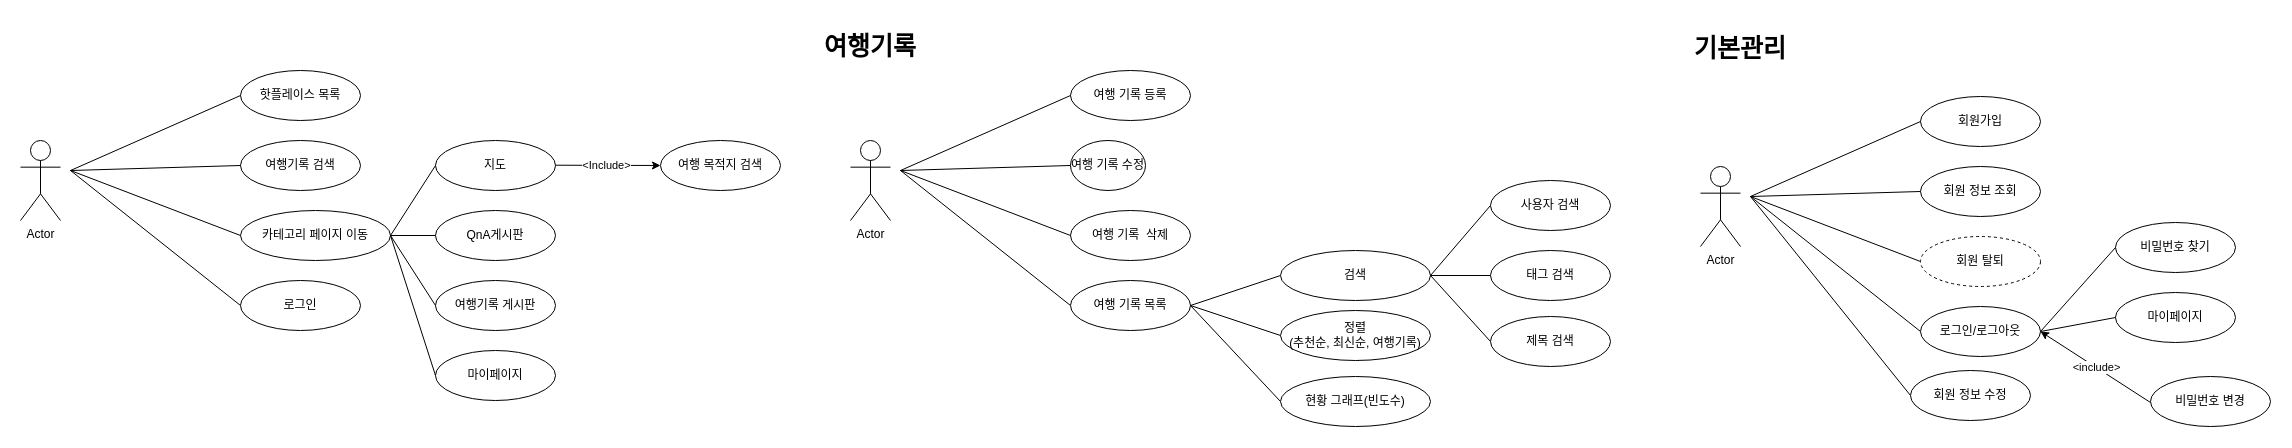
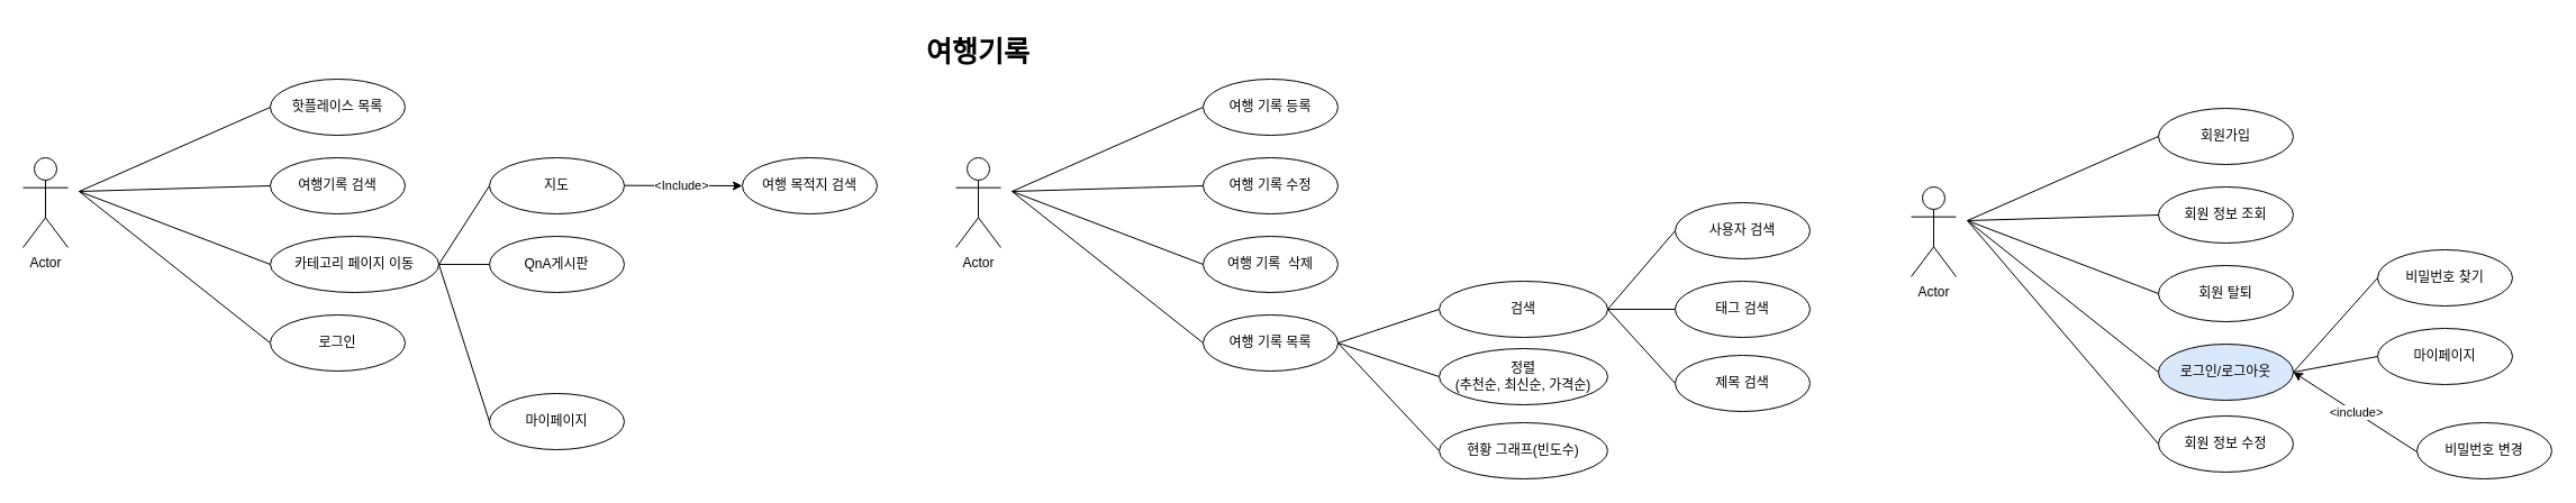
  <mxCell id="0" />
  <mxCell id="1" parent="0" />
  <mxCell id="2" value="Actor" style="shape=umlActor;verticalLabelPosition=bottom;verticalAlign=top;html=1;outlineConnect=0;" vertex="1" parent="1"><mxGeometry x="20" y="140" width="40" height="80" as="geometry" /></mxCell>
  <mxCell id="3" value="핫플레이스 목록" style="ellipse;whiteSpace=wrap;html=1;" vertex="1" parent="1"><mxGeometry x="240" y="70" width="120" height="50" as="geometry" /></mxCell>
  <mxCell id="4" value="여행기록 검색" style="ellipse;whiteSpace=wrap;html=1;" vertex="1" parent="1"><mxGeometry x="240" y="140" width="120" height="50" as="geometry" /></mxCell>
  <mxCell id="5" value="카테고리 페이지 이동" style="ellipse;whiteSpace=wrap;html=1;" vertex="1" parent="1"><mxGeometry x="240" y="210" width="150" height="50" as="geometry" /></mxCell>
  <mxCell id="6" value="" style="endArrow=none;html=1;rounded=0;entryX=0;entryY=0.5;entryDx=0;entryDy=0;" edge="1" parent="1" target="3"><mxGeometry width="50" height="50" relative="1" as="geometry"><mxPoint x="70" y="170" as="sourcePoint" /><mxPoint x="350" y="80" as="targetPoint" /></mxGeometry></mxCell>
  <mxCell id="7" value="" style="endArrow=none;html=1;rounded=0;entryX=0;entryY=0.5;entryDx=0;entryDy=0;" edge="1" parent="1" target="4"><mxGeometry width="50" height="50" relative="1" as="geometry"><mxPoint x="70" y="170" as="sourcePoint" /><mxPoint x="350" y="80" as="targetPoint" /></mxGeometry></mxCell>
  <mxCell id="8" value="" style="endArrow=none;html=1;rounded=0;entryX=0;entryY=0.5;entryDx=0;entryDy=0;" edge="1" parent="1" target="5"><mxGeometry width="50" height="50" relative="1" as="geometry"><mxPoint x="70" y="170" as="sourcePoint" /><mxPoint x="350" y="80" as="targetPoint" /></mxGeometry></mxCell>
  <mxCell id="9" value="" style="endArrow=none;html=1;rounded=0;entryX=0;entryY=0.5;entryDx=0;entryDy=0;" edge="1" parent="1" target="13"><mxGeometry width="50" height="50" relative="1" as="geometry"><mxPoint x="70" y="170" as="sourcePoint" /><mxPoint x="230" y="290" as="targetPoint" /></mxGeometry></mxCell>
  <mxCell id="10" value="지도" style="ellipse;whiteSpace=wrap;html=1;" vertex="1" parent="1"><mxGeometry x="435" y="140" width="120" height="50" as="geometry" /></mxCell>
  <mxCell id="11" value="QnA게시판" style="ellipse;whiteSpace=wrap;html=1;" vertex="1" parent="1"><mxGeometry x="435" y="210" width="120" height="50" as="geometry" /></mxCell>
  <mxCell id="12" value="마이페이지" style="ellipse;whiteSpace=wrap;html=1;" vertex="1" parent="1"><mxGeometry x="435" y="350" width="120" height="50" as="geometry" /></mxCell>
  <mxCell id="13" value="로그인" style="ellipse;whiteSpace=wrap;html=1;" vertex="1" parent="1"><mxGeometry x="240" y="280" width="120" height="50" as="geometry" /></mxCell>
  <mxCell id="14" value="" style="endArrow=none;html=1;rounded=0;entryX=0;entryY=0.5;entryDx=0;entryDy=0;exitX=1;exitY=0.5;exitDx=0;exitDy=0;" edge="1" parent="1" source="5" target="10"><mxGeometry width="50" height="50" relative="1" as="geometry"><mxPoint x="300" y="250" as="sourcePoint" /><mxPoint x="350" y="200" as="targetPoint" /></mxGeometry></mxCell>
  <mxCell id="15" value="" style="endArrow=none;html=1;rounded=0;entryX=0;entryY=0.5;entryDx=0;entryDy=0;exitX=1;exitY=0.5;exitDx=0;exitDy=0;" edge="1" parent="1" source="5" target="11"><mxGeometry width="50" height="50" relative="1" as="geometry"><mxPoint x="300" y="250" as="sourcePoint" /><mxPoint x="350" y="200" as="targetPoint" /></mxGeometry></mxCell>
  <mxCell id="16" value="" style="endArrow=none;html=1;rounded=0;entryX=1;entryY=0.5;entryDx=0;entryDy=0;exitX=0;exitY=0.5;exitDx=0;exitDy=0;" edge="1" parent="1" source="12" target="5"><mxGeometry width="50" height="50" relative="1" as="geometry"><mxPoint x="300" y="250" as="sourcePoint" /><mxPoint x="350" y="200" as="targetPoint" /></mxGeometry></mxCell>
- <mxCell id="17" value="여행기록 게시판" style="ellipse;whiteSpace=wrap;html=1;" vertex="1" parent="1"><mxGeometry x="435" y="280" width="120" height="50" as="geometry" /></mxCell>
- <mxCell id="18" value="" style="endArrow=none;html=1;rounded=0;entryX=0;entryY=0.5;entryDx=0;entryDy=0;exitX=1;exitY=0.5;exitDx=0;exitDy=0;" edge="1" parent="1" target="17" source="5"><mxGeometry width="50" height="50" relative="1" as="geometry"><mxPoint x="370" y="240" as="sourcePoint" /><mxPoint x="350" y="260" as="targetPoint" /></mxGeometry></mxCell>
  <mxCell id="19" value="Actor" style="shape=umlActor;verticalLabelPosition=bottom;verticalAlign=top;html=1;outlineConnect=0;" vertex="1" parent="1"><mxGeometry x="850" y="140" width="40" height="80" as="geometry" /></mxCell>
  <mxCell id="20" value="여행기록" style="text;html=1;strokeColor=none;fillColor=none;align=center;verticalAlign=middle;whiteSpace=wrap;rounded=0;fontSize=25;fontStyle=1" vertex="1" parent="1"><mxGeometry x="810" y="20" width="120" height="50" as="geometry" /></mxCell>
  <mxCell id="21" value="여행 기록 등록" style="ellipse;whiteSpace=wrap;html=1;" vertex="1" parent="1"><mxGeometry x="1070" y="70" width="120" height="50" as="geometry" /></mxCell>
- <mxCell id="22" value="여행 기록&amp;nbsp;수정" style="ellipse;whiteSpace=wrap;html=1;" vertex="1" parent="1"><mxGeometry x="1070" y="140" width="75" height="50" as="geometry" /></mxCell>
+ <mxCell id="22" value="여행 기록&amp;nbsp;수정" style="ellipse;whiteSpace=wrap;html=1;" vertex="1" parent="1"><mxGeometry x="1070" y="140" width="120" height="50" as="geometry" /></mxCell>
  <mxCell id="23" value="여행 기록&amp;nbsp;&amp;nbsp;삭제" style="ellipse;whiteSpace=wrap;html=1;" vertex="1" parent="1"><mxGeometry x="1070" y="210" width="120" height="50" as="geometry" /></mxCell>
  <mxCell id="24" value="" style="endArrow=none;html=1;rounded=0;entryX=0;entryY=0.5;entryDx=0;entryDy=0;" edge="1" parent="1" target="21"><mxGeometry width="50" height="50" relative="1" as="geometry"><mxPoint x="900" y="170" as="sourcePoint" /><mxPoint x="1180" y="80" as="targetPoint" /></mxGeometry></mxCell>
  <mxCell id="25" value="" style="endArrow=none;html=1;rounded=0;entryX=0;entryY=0.5;entryDx=0;entryDy=0;" edge="1" parent="1" target="22"><mxGeometry width="50" height="50" relative="1" as="geometry"><mxPoint x="900" y="170" as="sourcePoint" /><mxPoint x="1180" y="80" as="targetPoint" /></mxGeometry></mxCell>
  <mxCell id="26" value="" style="endArrow=none;html=1;rounded=0;entryX=0;entryY=0.5;entryDx=0;entryDy=0;" edge="1" parent="1" target="23"><mxGeometry width="50" height="50" relative="1" as="geometry"><mxPoint x="900" y="170" as="sourcePoint" /><mxPoint x="1180" y="80" as="targetPoint" /></mxGeometry></mxCell>
  <mxCell id="27" value="" style="endArrow=none;html=1;rounded=0;entryX=0;entryY=0.5;entryDx=0;entryDy=0;" edge="1" parent="1" target="28"><mxGeometry width="50" height="50" relative="1" as="geometry"><mxPoint x="900" y="170" as="sourcePoint" /><mxPoint x="1060" y="290" as="targetPoint" /></mxGeometry></mxCell>
  <mxCell id="28" value="여행 기록 목록" style="ellipse;whiteSpace=wrap;html=1;" vertex="1" parent="1"><mxGeometry x="1070" y="280" width="120" height="50" as="geometry" /></mxCell>
  <mxCell id="29" value="" style="endArrow=classic;html=1;rounded=0;entryX=0;entryY=0.5;entryDx=0;entryDy=0;" edge="1" parent="1" target="32"><mxGeometry relative="1" as="geometry"><mxPoint x="555" y="164.71" as="sourcePoint" /><mxPoint x="655" y="164.71" as="targetPoint" /></mxGeometry></mxCell>
  <mxCell id="30" value="Label" style="edgeLabel;resizable=0;html=1;align=center;verticalAlign=middle;" connectable="0" vertex="1" parent="29"><mxGeometry relative="1" as="geometry" /></mxCell>
  <mxCell id="31" value="&amp;lt;Include&amp;gt;" style="edgeLabel;html=1;align=center;verticalAlign=middle;resizable=0;points=[];" vertex="1" connectable="0" parent="29"><mxGeometry x="-0.034" relative="1" as="geometry"><mxPoint as="offset" /></mxGeometry></mxCell>
  <mxCell id="32" value="여행 목적지 검색" style="ellipse;whiteSpace=wrap;html=1;" vertex="1" parent="1"><mxGeometry x="660" y="140" width="120" height="50" as="geometry" /></mxCell>
  <mxCell id="33" value="Actor" style="shape=umlActor;verticalLabelPosition=bottom;verticalAlign=top;html=1;outlineConnect=0;" vertex="1" parent="1"><mxGeometry x="1700" y="166" width="40" height="80" as="geometry" /></mxCell>
- <mxCell id="34" value="기본관리" style="text;html=1;strokeColor=none;fillColor=none;align=center;verticalAlign=middle;whiteSpace=wrap;rounded=0;fontSize=25;fontStyle=1" vertex="1" parent="1"><mxGeometry x="1680" y="22" width="120" height="50" as="geometry" /></mxCell>
  <mxCell id="35" value="회원가입" style="ellipse;whiteSpace=wrap;html=1;" vertex="1" parent="1"><mxGeometry x="1920" y="96" width="120" height="50" as="geometry" /></mxCell>
  <mxCell id="36" value="회원 정보 조회" style="ellipse;whiteSpace=wrap;html=1;" vertex="1" parent="1"><mxGeometry x="1920" y="166" width="120" height="50" as="geometry" /></mxCell>
- <mxCell id="37" value="회원 탈퇴" style="ellipse;whiteSpace=wrap;html=1;dashed=1;" vertex="1" parent="1"><mxGeometry x="1920" y="236" width="120" height="50" as="geometry" /></mxCell>
+ <mxCell id="37" value="회원 탈퇴" style="ellipse;whiteSpace=wrap;html=1;" vertex="1" parent="1"><mxGeometry x="1920" y="236" width="120" height="50" as="geometry" /></mxCell>
  <mxCell id="38" value="" style="endArrow=none;html=1;rounded=0;entryX=0;entryY=0.5;entryDx=0;entryDy=0;" edge="1" parent="1" target="35"><mxGeometry width="50" height="50" relative="1" as="geometry"><mxPoint x="1750" y="196" as="sourcePoint" /><mxPoint x="2030" y="106" as="targetPoint" /></mxGeometry></mxCell>
  <mxCell id="39" value="" style="endArrow=none;html=1;rounded=0;entryX=0;entryY=0.5;entryDx=0;entryDy=0;" edge="1" parent="1" target="36"><mxGeometry width="50" height="50" relative="1" as="geometry"><mxPoint x="1750" y="196" as="sourcePoint" /><mxPoint x="2030" y="106" as="targetPoint" /></mxGeometry></mxCell>
  <mxCell id="40" value="" style="endArrow=none;html=1;rounded=0;entryX=0;entryY=0.5;entryDx=0;entryDy=0;" edge="1" parent="1" target="37"><mxGeometry width="50" height="50" relative="1" as="geometry"><mxPoint x="1750" y="196" as="sourcePoint" /><mxPoint x="2030" y="106" as="targetPoint" /></mxGeometry></mxCell>
  <mxCell id="41" value="" style="endArrow=none;html=1;rounded=0;entryX=0;entryY=0.5;entryDx=0;entryDy=0;" edge="1" parent="1" target="43"><mxGeometry width="50" height="50" relative="1" as="geometry"><mxPoint x="1750" y="196" as="sourcePoint" /><mxPoint x="1910" y="316" as="targetPoint" /></mxGeometry></mxCell>
  <mxCell id="42" value="마이페이지" style="ellipse;whiteSpace=wrap;html=1;" vertex="1" parent="1"><mxGeometry x="2115" y="292" width="120" height="50" as="geometry" /></mxCell>
- <mxCell id="43" value="로그인/로그아웃" style="ellipse;whiteSpace=wrap;html=1;" vertex="1" parent="1"><mxGeometry x="1920" y="306" width="120" height="50" as="geometry" /></mxCell>
+ <mxCell id="43" value="로그인/로그아웃" style="ellipse;whiteSpace=wrap;html=1;fillColor=#dae8fc;" vertex="1" parent="1"><mxGeometry x="1920" y="306" width="120" height="50" as="geometry" /></mxCell>
  <mxCell id="44" value="" style="endArrow=none;html=1;rounded=0;entryX=1;entryY=0.5;entryDx=0;entryDy=0;exitX=0;exitY=0.5;exitDx=0;exitDy=0;" edge="1" parent="1" source="42" target="43"><mxGeometry width="50" height="50" relative="1" as="geometry"><mxPoint x="1980" y="276" as="sourcePoint" /><mxPoint x="2030" y="226" as="targetPoint" /></mxGeometry></mxCell>
  <mxCell id="45" value="비밀번호 찾기" style="ellipse;whiteSpace=wrap;html=1;" vertex="1" parent="1"><mxGeometry x="2115" y="222" width="120" height="50" as="geometry" /></mxCell>
  <mxCell id="46" value="" style="endArrow=none;html=1;rounded=0;entryX=0;entryY=0.5;entryDx=0;entryDy=0;exitX=1;exitY=0.5;exitDx=0;exitDy=0;" edge="1" parent="1" source="43" target="45"><mxGeometry width="50" height="50" relative="1" as="geometry"><mxPoint x="2050" y="266" as="sourcePoint" /><mxPoint x="2030" y="286" as="targetPoint" /></mxGeometry></mxCell>
  <mxCell id="47" value="" style="endArrow=none;html=1;rounded=0;entryX=0;entryY=0.5;entryDx=0;entryDy=0;" edge="1" parent="1" target="48"><mxGeometry width="50" height="50" relative="1" as="geometry"><mxPoint x="1750" y="196" as="sourcePoint" /><mxPoint x="1910" y="380" as="targetPoint" /></mxGeometry></mxCell>
- <mxCell id="48" value="회원 정보 수정" style="ellipse;whiteSpace=wrap;html=1;" vertex="1" parent="1"><mxGeometry x="1910" y="370" width="120" height="50" as="geometry" /></mxCell>
+ <mxCell id="48" value="회원 정보 수정" style="ellipse;whiteSpace=wrap;html=1;" vertex="1" parent="1"><mxGeometry x="1920" y="370" width="120" height="50" as="geometry" /></mxCell>
  <mxCell id="49" value="" style="endArrow=classic;html=1;rounded=0;entryX=1;entryY=0.5;entryDx=0;entryDy=0;" edge="1" parent="1" target="43"><mxGeometry relative="1" as="geometry"><mxPoint x="2150" y="402" as="sourcePoint" /><mxPoint x="2250" y="342" as="targetPoint" /></mxGeometry></mxCell>
  <mxCell id="50" value="&amp;lt;include&amp;gt;" style="edgeLabel;resizable=0;html=1;align=center;verticalAlign=middle;" connectable="0" vertex="1" parent="49"><mxGeometry relative="1" as="geometry" /></mxCell>
  <mxCell id="51" value="비밀번호 변경" style="ellipse;whiteSpace=wrap;html=1;" vertex="1" parent="1"><mxGeometry x="2150" y="376" width="120" height="50" as="geometry" /></mxCell>
  <mxCell id="52" value="" style="endArrow=none;html=1;rounded=0;exitX=1;exitY=0.5;exitDx=0;exitDy=0;entryX=0;entryY=0.5;entryDx=0;entryDy=0;" edge="1" parent="1" source="28" target="53"><mxGeometry width="50" height="50" relative="1" as="geometry"><mxPoint x="1110" y="236" as="sourcePoint" /><mxPoint x="1268.942" y="284.26" as="targetPoint" /></mxGeometry></mxCell>
- <mxCell id="53" value="정렬&lt;br&gt;(추천순, 최신순, 여행기록)" style="ellipse;whiteSpace=wrap;html=1;" vertex="1" parent="1"><mxGeometry x="1280" y="310" width="150" height="50" as="geometry" /></mxCell>
+ <mxCell id="53" value="정렬&lt;br&gt;(추천순, 최신순, 가격순)" style="ellipse;whiteSpace=wrap;html=1;" vertex="1" parent="1"><mxGeometry x="1280" y="310" width="150" height="50" as="geometry" /></mxCell>
  <mxCell id="54" value="" style="endArrow=none;html=1;rounded=0;exitX=1;exitY=0.5;exitDx=0;exitDy=0;entryX=0;entryY=0.5;entryDx=0;entryDy=0;" edge="1" parent="1" source="28" target="55"><mxGeometry width="50" height="50" relative="1" as="geometry"><mxPoint x="1110" y="236" as="sourcePoint" /><mxPoint x="1229.724" y="287.831" as="targetPoint" /></mxGeometry></mxCell>
  <mxCell id="55" value="검색" style="ellipse;whiteSpace=wrap;html=1;" vertex="1" parent="1"><mxGeometry x="1280" y="250" width="150" height="50" as="geometry" /></mxCell>
  <mxCell id="56" value="" style="endArrow=none;html=1;rounded=0;exitX=1;exitY=0.5;exitDx=0;exitDy=0;entryX=0;entryY=0.5;entryDx=0;entryDy=0;" edge="1" parent="1" source="55" target="57"><mxGeometry width="50" height="50" relative="1" as="geometry"><mxPoint x="1110" y="236" as="sourcePoint" /><mxPoint x="1490" y="246" as="targetPoint" /></mxGeometry></mxCell>
  <mxCell id="57" value="태그 검색" style="ellipse;whiteSpace=wrap;html=1;" vertex="1" parent="1"><mxGeometry x="1490" y="250" width="120" height="50" as="geometry" /></mxCell>
  <mxCell id="58" value="" style="endArrow=none;html=1;rounded=0;entryX=0;entryY=0.5;entryDx=0;entryDy=0;" edge="1" parent="1" target="59"><mxGeometry width="50" height="50" relative="1" as="geometry"><mxPoint x="1430" y="275" as="sourcePoint" /><mxPoint x="1490" y="306" as="targetPoint" /></mxGeometry></mxCell>
  <mxCell id="59" value="제목 검색" style="ellipse;whiteSpace=wrap;html=1;" vertex="1" parent="1"><mxGeometry x="1490" y="316" width="120" height="50" as="geometry" /></mxCell>
  <mxCell id="60" value="" style="endArrow=none;html=1;rounded=0;exitX=1;exitY=0.5;exitDx=0;exitDy=0;entryX=0;entryY=0.5;entryDx=0;entryDy=0;" edge="1" parent="1" target="61" source="55"><mxGeometry width="50" height="50" relative="1" as="geometry"><mxPoint x="1410" y="195" as="sourcePoint" /><mxPoint x="1490" y="186" as="targetPoint" /></mxGeometry></mxCell>
  <mxCell id="61" value="사용자 검색" style="ellipse;whiteSpace=wrap;html=1;" vertex="1" parent="1"><mxGeometry x="1490" y="180" width="120" height="50" as="geometry" /></mxCell>
  <mxCell id="62" value="" style="endArrow=none;html=1;rounded=0;exitX=1;exitY=0.5;exitDx=0;exitDy=0;entryX=0;entryY=0.5;entryDx=0;entryDy=0;" edge="1" parent="1" source="28" target="63"><mxGeometry width="50" height="50" relative="1" as="geometry"><mxPoint x="1330" y="216" as="sourcePoint" /><mxPoint x="1280" y="396" as="targetPoint" /></mxGeometry></mxCell>
  <mxCell id="63" value="현황 그래프(빈도수)" style="ellipse;whiteSpace=wrap;html=1;" vertex="1" parent="1"><mxGeometry x="1280" y="376" width="150" height="50" as="geometry" /></mxCell>
